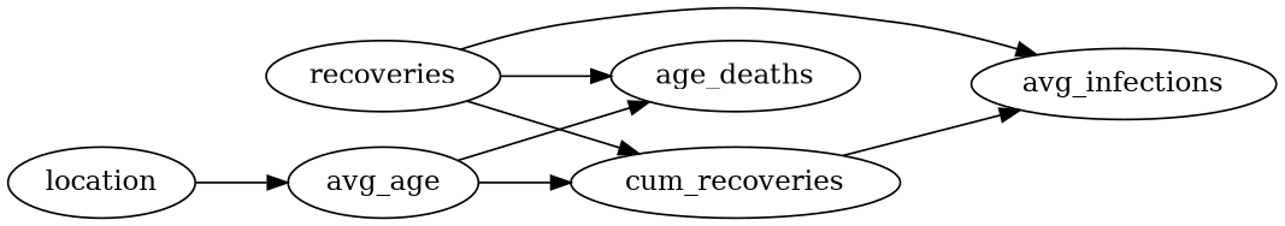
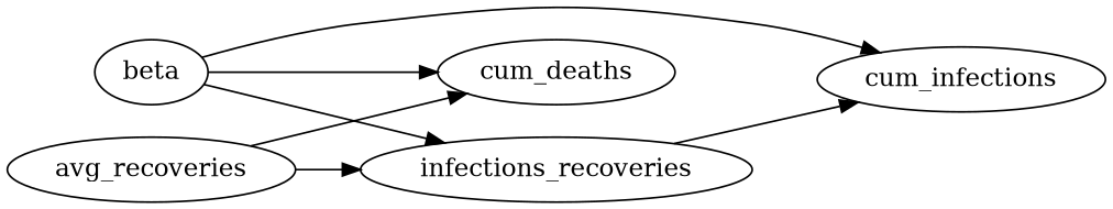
  digraph {
    rankdir=LR
-   beta [label=recoveries]
-   cum_infections [label=avg_infections]
-   cum_deaths [label=age_deaths]
-   cum_recoveries
-   location
-   avg_age
+   beta
+   cum_infections
+   cum_deaths
+   cum_recoveries [label=infections_recoveries]
+   avg_age [label=avg_recoveries]
    beta -> cum_infections
    beta -> cum_deaths
    beta -> cum_recoveries
    cum_recoveries -> cum_infections
-   location -> avg_age
    avg_age -> cum_deaths
    avg_age -> cum_recoveries
  }
